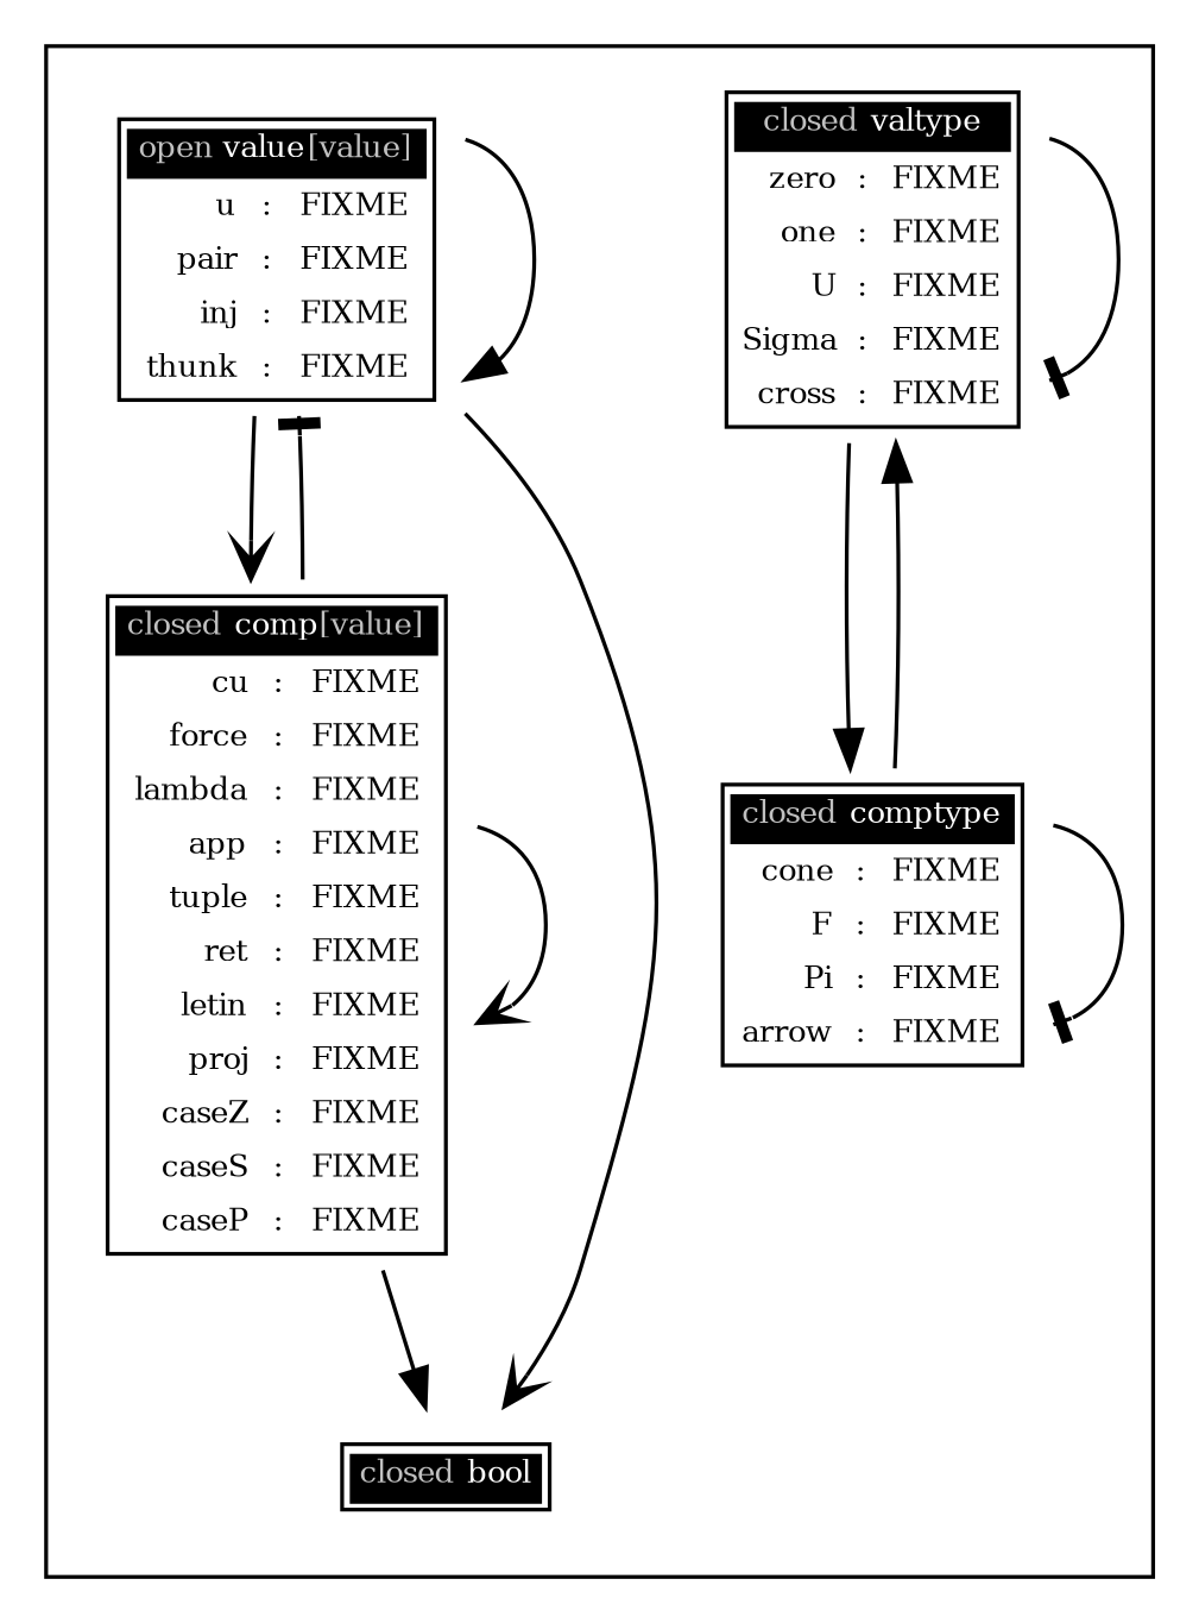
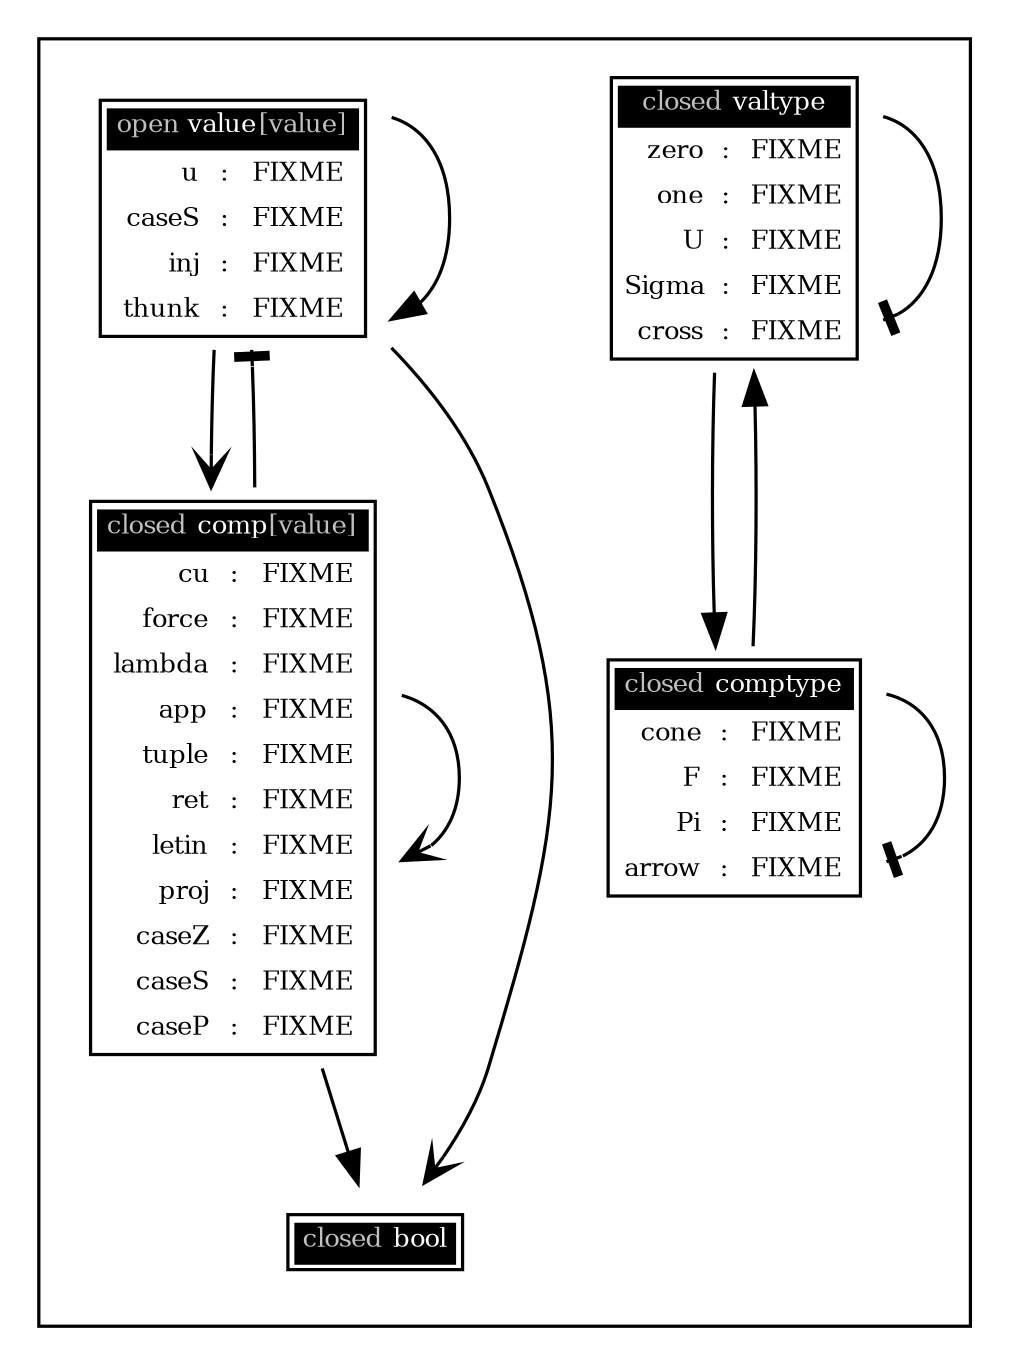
  strict digraph {
    node [fontsize=8 shape=plaintext]
    edge [arrowhead=normal]
    n1 [label=<<TABLE BORDER="1" CELLBORDER="0" CELLSPACING="1"><TR><TD ALIGN="CENTER" COLSPAN="3" BGCOLOR="black"><FONT COLOR="gray">closed </FONT><FONT COLOR="white">valtype</FONT></TD></TR>                                                                          <TR><TD ALIGN="RIGHT">zero</TD> <TD ALIGN="CENTER">:</TD> <TD ALIGN="LEFT">FIXME</TD></TR>                                                                          <TR><TD ALIGN="RIGHT">one</TD> <TD ALIGN="CENTER">:</TD> <TD ALIGN="LEFT">FIXME</TD></TR>                                                                          <TR><TD ALIGN="RIGHT">U</TD> <TD ALIGN="CENTER">:</TD> <TD ALIGN="LEFT">FIXME</TD></TR>                                                                          <TR><TD ALIGN="RIGHT">Sigma</TD> <TD ALIGN="CENTER">:</TD> <TD ALIGN="LEFT">FIXME</TD></TR>                                                                          <TR><TD ALIGN="RIGHT">cross</TD> <TD ALIGN="CENTER">:</TD> <TD ALIGN="LEFT">FIXME</TD></TR></TABLE>>]
    n2 [label=<<TABLE BORDER="1" CELLBORDER="0" CELLSPACING="1"><TR><TD ALIGN="CENTER" COLSPAN="3" BGCOLOR="black"><FONT COLOR="gray">closed </FONT><FONT COLOR="white">comptype</FONT></TD></TR>                                                                           <TR><TD ALIGN="RIGHT">cone</TD> <TD ALIGN="CENTER">:</TD> <TD ALIGN="LEFT">FIXME</TD></TR>                                                                           <TR><TD ALIGN="RIGHT">F</TD> <TD ALIGN="CENTER">:</TD> <TD ALIGN="LEFT">FIXME</TD></TR>                                                                           <TR><TD ALIGN="RIGHT">Pi</TD> <TD ALIGN="CENTER">:</TD> <TD ALIGN="LEFT">FIXME</TD></TR>                                                                           <TR><TD ALIGN="RIGHT">arrow</TD> <TD ALIGN="CENTER">:</TD> <TD ALIGN="LEFT">FIXME</TD></TR></TABLE>>]
-   n3 [label=<<TABLE BORDER="1" CELLBORDER="0" CELLSPACING="1"><TR><TD ALIGN="CENTER" COLSPAN="3" BGCOLOR="black"><FONT COLOR="gray">open </FONT><FONT COLOR="white">value</FONT><FONT COLOR="gray">[value]</FONT></TD></TR>                                                                        <TR><TD ALIGN="RIGHT">u</TD> <TD ALIGN="CENTER">:</TD> <TD ALIGN="LEFT">FIXME</TD></TR>                                                                        <TR><TD ALIGN="RIGHT">pair</TD> <TD ALIGN="CENTER">:</TD> <TD ALIGN="LEFT">FIXME</TD></TR>                                                                        <TR><TD ALIGN="RIGHT">inj</TD> <TD ALIGN="CENTER">:</TD> <TD ALIGN="LEFT">FIXME</TD></TR>                                                                        <TR><TD ALIGN="RIGHT">thunk</TD> <TD ALIGN="CENTER">:</TD> <TD ALIGN="LEFT">FIXME</TD></TR></TABLE>>]
+   n3 [label=<<TABLE BORDER="1" CELLBORDER="0" CELLSPACING="1"><TR><TD ALIGN="CENTER" COLSPAN="3" BGCOLOR="black"><FONT COLOR="gray">open </FONT><FONT COLOR="white">value</FONT><FONT COLOR="gray">[value]</FONT></TD></TR>                                                                        <TR><TD ALIGN="RIGHT">u</TD> <TD ALIGN="CENTER">:</TD> <TD ALIGN="LEFT">FIXME</TD></TR>                                                                        <TR><TD ALIGN="RIGHT">caseS</TD> <TD ALIGN="CENTER">:</TD> <TD ALIGN="LEFT">FIXME</TD></TR>                                                                        <TR><TD ALIGN="RIGHT">inj</TD> <TD ALIGN="CENTER">:</TD> <TD ALIGN="LEFT">FIXME</TD></TR>                                                                        <TR><TD ALIGN="RIGHT">thunk</TD> <TD ALIGN="CENTER">:</TD> <TD ALIGN="LEFT">FIXME</TD></TR></TABLE>>]
    n4 [label=<<TABLE BORDER="1" CELLBORDER="0" CELLSPACING="1"><TR><TD ALIGN="CENTER" COLSPAN="3" BGCOLOR="black"><FONT COLOR="gray">closed </FONT><FONT COLOR="white">comp</FONT><FONT COLOR="gray">[value]</FONT></TD></TR>                                                                       <TR><TD ALIGN="RIGHT">cu</TD> <TD ALIGN="CENTER">:</TD> <TD ALIGN="LEFT">FIXME</TD></TR>                                                                       <TR><TD ALIGN="RIGHT">force</TD> <TD ALIGN="CENTER">:</TD> <TD ALIGN="LEFT">FIXME</TD></TR>                                                                       <TR><TD ALIGN="RIGHT">lambda</TD> <TD ALIGN="CENTER">:</TD> <TD ALIGN="LEFT">FIXME</TD></TR>                                                                       <TR><TD ALIGN="RIGHT">app</TD> <TD ALIGN="CENTER">:</TD> <TD ALIGN="LEFT">FIXME</TD></TR>                                                                       <TR><TD ALIGN="RIGHT">tuple</TD> <TD ALIGN="CENTER">:</TD> <TD ALIGN="LEFT">FIXME</TD></TR>                                                                       <TR><TD ALIGN="RIGHT">ret</TD> <TD ALIGN="CENTER">:</TD> <TD ALIGN="LEFT">FIXME</TD></TR>                                                                       <TR><TD ALIGN="RIGHT">letin</TD> <TD ALIGN="CENTER">:</TD> <TD ALIGN="LEFT">FIXME</TD></TR>                                                                       <TR><TD ALIGN="RIGHT">proj</TD> <TD ALIGN="CENTER">:</TD> <TD ALIGN="LEFT">FIXME</TD></TR>                                                                       <TR><TD ALIGN="RIGHT">caseZ</TD> <TD ALIGN="CENTER">:</TD> <TD ALIGN="LEFT">FIXME</TD></TR>                                                                       <TR><TD ALIGN="RIGHT">caseS</TD> <TD ALIGN="CENTER">:</TD> <TD ALIGN="LEFT">FIXME</TD></TR>                                                                       <TR><TD ALIGN="RIGHT">caseP</TD> <TD ALIGN="CENTER">:</TD> <TD ALIGN="LEFT">FIXME</TD></TR></TABLE>>]
    n5 [label=<<TABLE BORDER="1" CELLBORDER="0" CELLSPACING="1"><TR><TD ALIGN="CENTER" COLSPAN="3" BGCOLOR="black"><FONT COLOR="gray">closed </FONT><FONT COLOR="white">bool</FONT></TD></TR></TABLE>>]
    subgraph cluster_1 {
      n1
      n2
      n3
      n4
      n5
    }
    n1 -> n1 [arrowhead=tee]
    n1 -> n2
    n2 -> n1
    n2 -> n2 [arrowhead=tee]
    n3 -> n3
    n3 -> n4 [arrowhead=vee]
    n3 -> n5 [arrowhead=vee]
    n4 -> n3 [arrowhead=tee]
    n4 -> n4 [arrowhead=vee]
    n4 -> n5
  }
